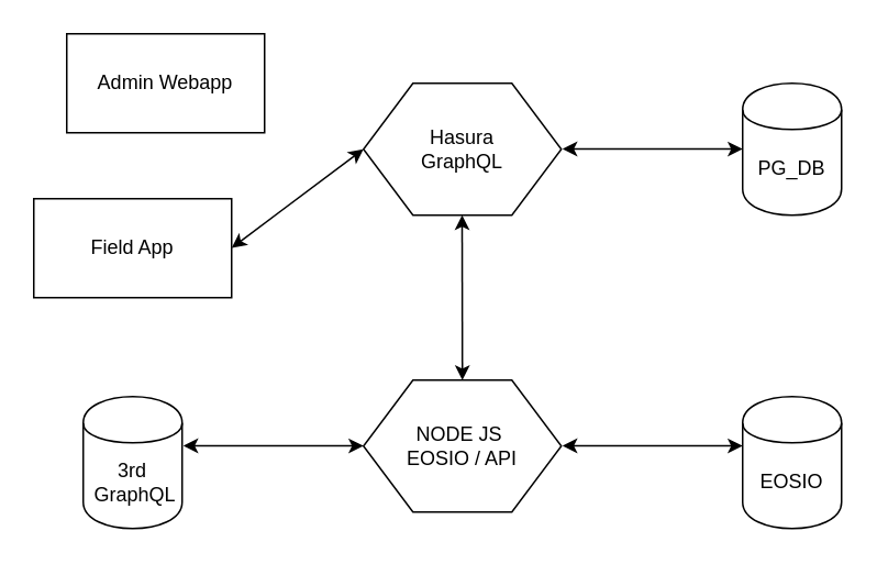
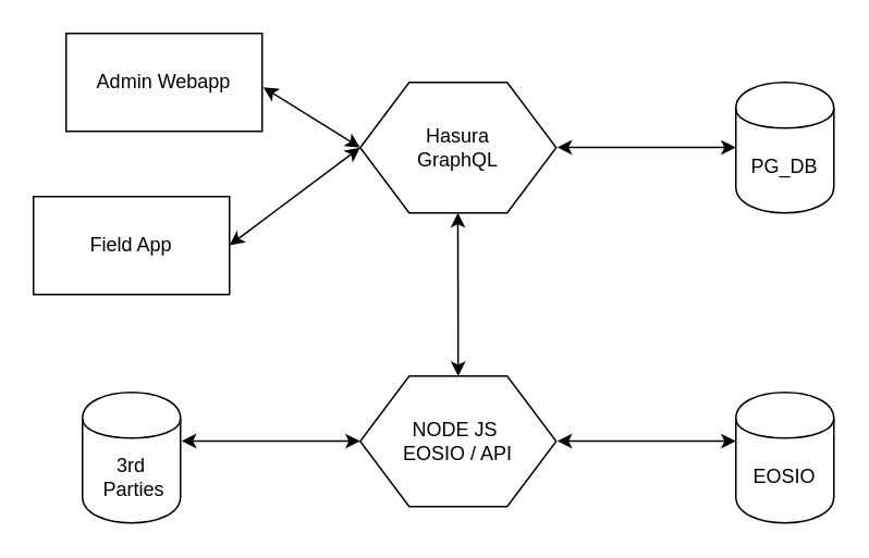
  <mxCell id="0" />
  <mxCell id="1" parent="0" />
  <mxCell id="2" value="PG_DB" style="shape=cylinder;whiteSpace=wrap;html=1;boundedLbl=1;backgroundOutline=1;" parent="1" vertex="1"><mxGeometry x="450" y="50" width="60" height="80" as="geometry" /></mxCell>
  <mxCell id="3" value="EOSIO" style="shape=cylinder;whiteSpace=wrap;html=1;boundedLbl=1;backgroundOutline=1;" parent="1" vertex="1"><mxGeometry x="450" y="240" width="60" height="80" as="geometry" /></mxCell>
  <mxCell id="4" value="NODE JS&amp;nbsp;&lt;br&gt;EOSIO / API" style="shape=hexagon;perimeter=hexagonPerimeter2;whiteSpace=wrap;html=1;" parent="1" vertex="1"><mxGeometry x="220" y="230" width="120" height="80" as="geometry" /></mxCell>
  <mxCell id="5" value="Hasura&lt;br&gt;GraphQL" style="shape=hexagon;perimeter=hexagonPerimeter2;whiteSpace=wrap;html=1;" parent="1" vertex="1"><mxGeometry x="220" y="50" width="120" height="80" as="geometry" /></mxCell>
  <mxCell id="6" value="Admin Webapp" style="rounded=0;whiteSpace=wrap;html=1;" parent="1" vertex="1"><mxGeometry x="40" y="20" width="120" height="60" as="geometry" /></mxCell>
  <mxCell id="7" value="Field App" style="rounded=0;whiteSpace=wrap;html=1;" parent="1" vertex="1"><mxGeometry x="20" y="120" width="120" height="60" as="geometry" /></mxCell>
- <mxCell id="8" value="3rd&lt;br&gt;&amp;nbsp;GraphQL" style="shape=cylinder;whiteSpace=wrap;html=1;boundedLbl=1;backgroundOutline=1;" parent="1" vertex="1"><mxGeometry x="50" y="240" width="60" height="80" as="geometry" /></mxCell>
+ <mxCell id="8" value="3rd&lt;br&gt;&amp;nbsp;Parties" style="shape=cylinder;whiteSpace=wrap;html=1;boundedLbl=1;backgroundOutline=1;" parent="1" vertex="1"><mxGeometry x="50" y="240" width="60" height="80" as="geometry" /></mxCell>
+ <mxCell id="9" value="" style="endArrow=classic;startArrow=classic;html=1;exitX=1.006;exitY=0.55;exitDx=0;exitDy=0;exitPerimeter=0;entryX=0;entryY=0.5;entryDx=0;entryDy=0;" edge="1" parent="1" source="6" target="5"><mxGeometry width="50" height="50" relative="1" as="geometry"><mxPoint x="130" y="110" as="sourcePoint" /><mxPoint x="180" y="60" as="targetPoint" /></mxGeometry></mxCell>
  <mxCell id="10" value="" style="endArrow=classic;startArrow=classic;html=1;exitX=1.006;exitY=0.55;exitDx=0;exitDy=0;exitPerimeter=0;" edge="1" parent="1"><mxGeometry width="50" height="50" relative="1" as="geometry"><mxPoint x="140" y="149.83" as="sourcePoint" /><mxPoint x="220" y="90" as="targetPoint" /></mxGeometry></mxCell>
  <mxCell id="11" value="" style="endArrow=classic;startArrow=classic;html=1;exitX=1.006;exitY=0.55;exitDx=0;exitDy=0;exitPerimeter=0;entryX=0.25;entryY=0.038;entryDx=0;entryDy=0;entryPerimeter=0;" edge="1" parent="1"><mxGeometry width="50" height="50" relative="1" as="geometry"><mxPoint x="340.72" y="89.83" as="sourcePoint" /><mxPoint x="450" y="89.87" as="targetPoint" /></mxGeometry></mxCell>
  <mxCell id="12" value="" style="endArrow=classic;startArrow=classic;html=1;exitX=1.006;exitY=0.55;exitDx=0;exitDy=0;exitPerimeter=0;entryX=0.25;entryY=0.038;entryDx=0;entryDy=0;entryPerimeter=0;" edge="1" parent="1"><mxGeometry width="50" height="50" relative="1" as="geometry"><mxPoint x="340.72" y="269.83" as="sourcePoint" /><mxPoint x="450" y="269.87" as="targetPoint" /></mxGeometry></mxCell>
  <mxCell id="13" value="" style="endArrow=classic;startArrow=classic;html=1;exitX=1.006;exitY=0.55;exitDx=0;exitDy=0;exitPerimeter=0;entryX=0.25;entryY=0.038;entryDx=0;entryDy=0;entryPerimeter=0;" edge="1" parent="1"><mxGeometry width="50" height="50" relative="1" as="geometry"><mxPoint x="110.72" y="269.83" as="sourcePoint" /><mxPoint x="220" y="269.87" as="targetPoint" /></mxGeometry></mxCell>
  <mxCell id="14" value="" style="endArrow=classic;startArrow=classic;html=1;exitX=1.006;exitY=0.55;exitDx=0;exitDy=0;exitPerimeter=0;entryX=0.5;entryY=0;entryDx=0;entryDy=0;" edge="1" parent="1" target="4"><mxGeometry width="50" height="50" relative="1" as="geometry"><mxPoint x="279.83" y="130" as="sourcePoint" /><mxPoint x="280.11" y="220.17" as="targetPoint" /></mxGeometry></mxCell>
